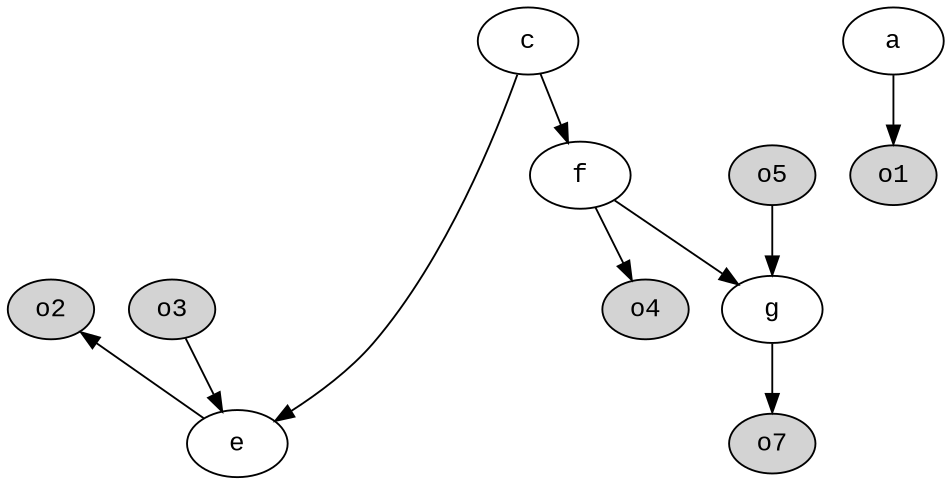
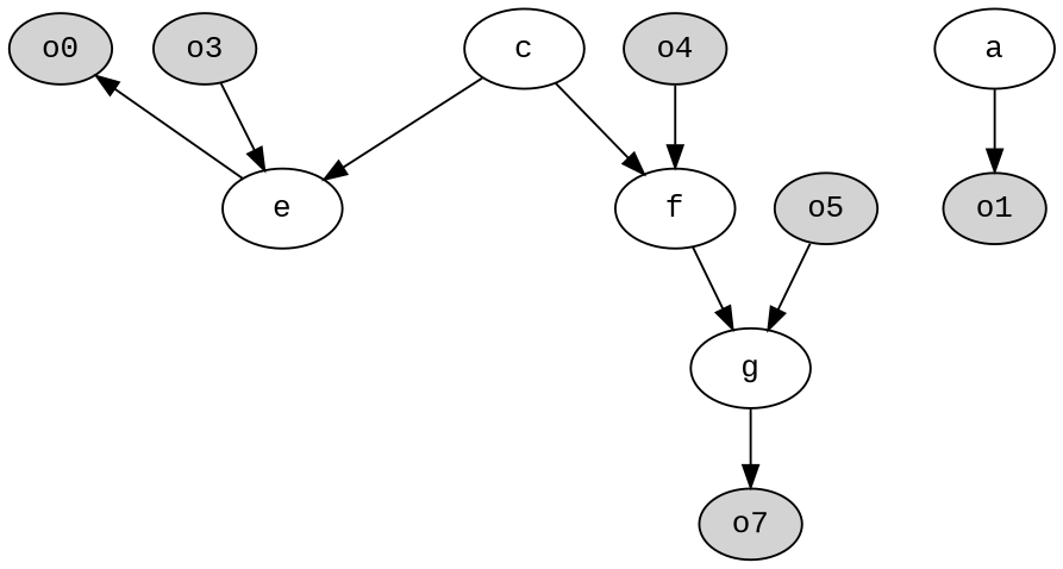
  digraph {
    fontname="Liberation Mono"
    rankdir=TB
    node [fontname="Liberation Mono" style=filled]
    edge [fontname="Liberation Mono"]
-   o2 [height=.1 width=.1]
+   o2 [height=.1 width=.1 label=o0]
    e_m [height=.1 style=invis width=.1]
    o3 [height=.1 width=.1]
    f_m [height=.1 style=invis width=.1]
    o4 [height=.1 width=.1]
    e [style=""]
    o1 [height=.1 width=.1]
    a [style=""]
    c [style=""]
    f [style=""]
    g [style=""]
    n12 [height=.1 label=o7 width=.1]
    o5 [height=.1 width=.1]
    subgraph sub_1 {
      rank=same
      o2
      e_m
      o3
      f_m
      o4
    }
    o3 -> e
    e -> o2
    e -> e_m [style=invis]
    a -> o1
    c -> e
    c -> f
    f -> f_m [style=invis]
-   f -> o4
+   o4 -> f
    f -> g
    g -> n12
    o5 -> g
  }
